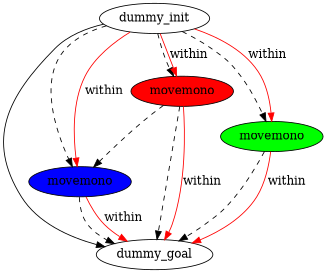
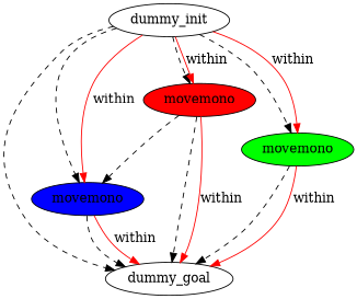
  digraph {
    node [fillcolor=white style=filled]
    edge [color=black style=dashed]
    n1 [label=dummy_init]
    n2 [label=dummy_goal]
    n3 [fillcolor=blue label=movemono]
    n4 [fillcolor=red label=movemono]
    n5 [fillcolor=green label=movemono]
-   n1 -> n2 [style=solid]
+   n1 -> n2
    n1 -> n3
    n1 -> n3 [color=red label=within style=""]
    n1 -> n4
    n1 -> n4 [color=red label=within style=""]
    n1 -> n5
    n1 -> n5 [color=red label=within style=""]
    n3 -> n2
    n3 -> n2 [color=red label=within style=""]
    n4 -> n2
    n4 -> n2 [color=red label=within style=""]
    n4 -> n3
    n5 -> n2
    n5 -> n2 [color=red label=within style=""]
  }
